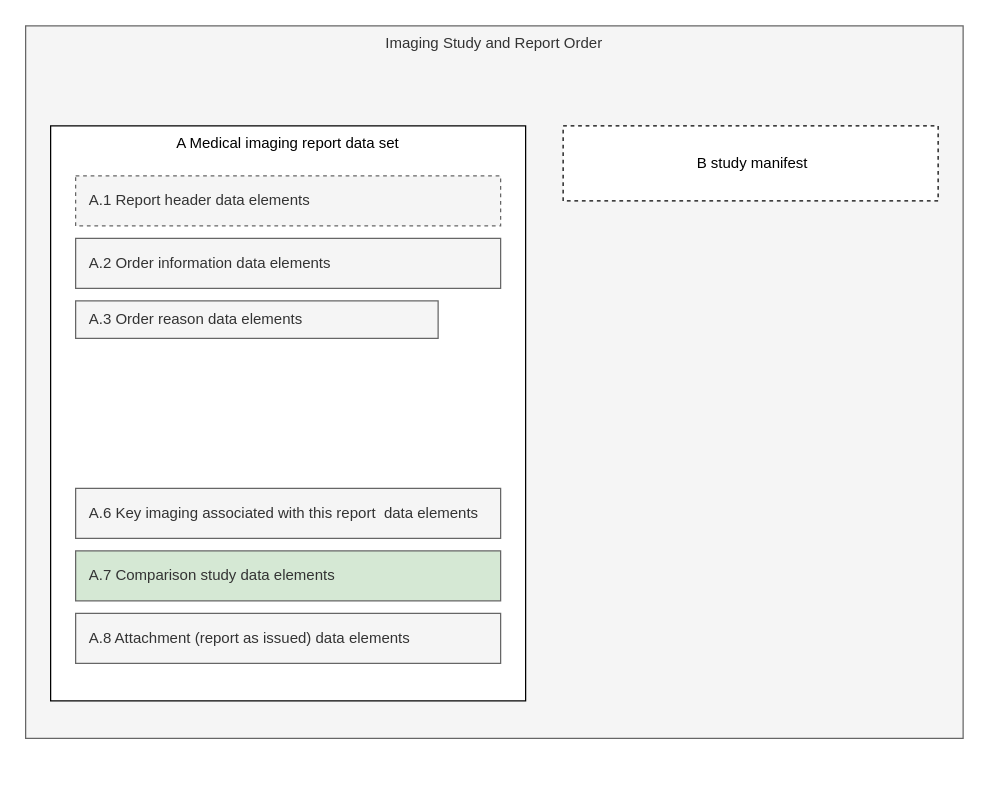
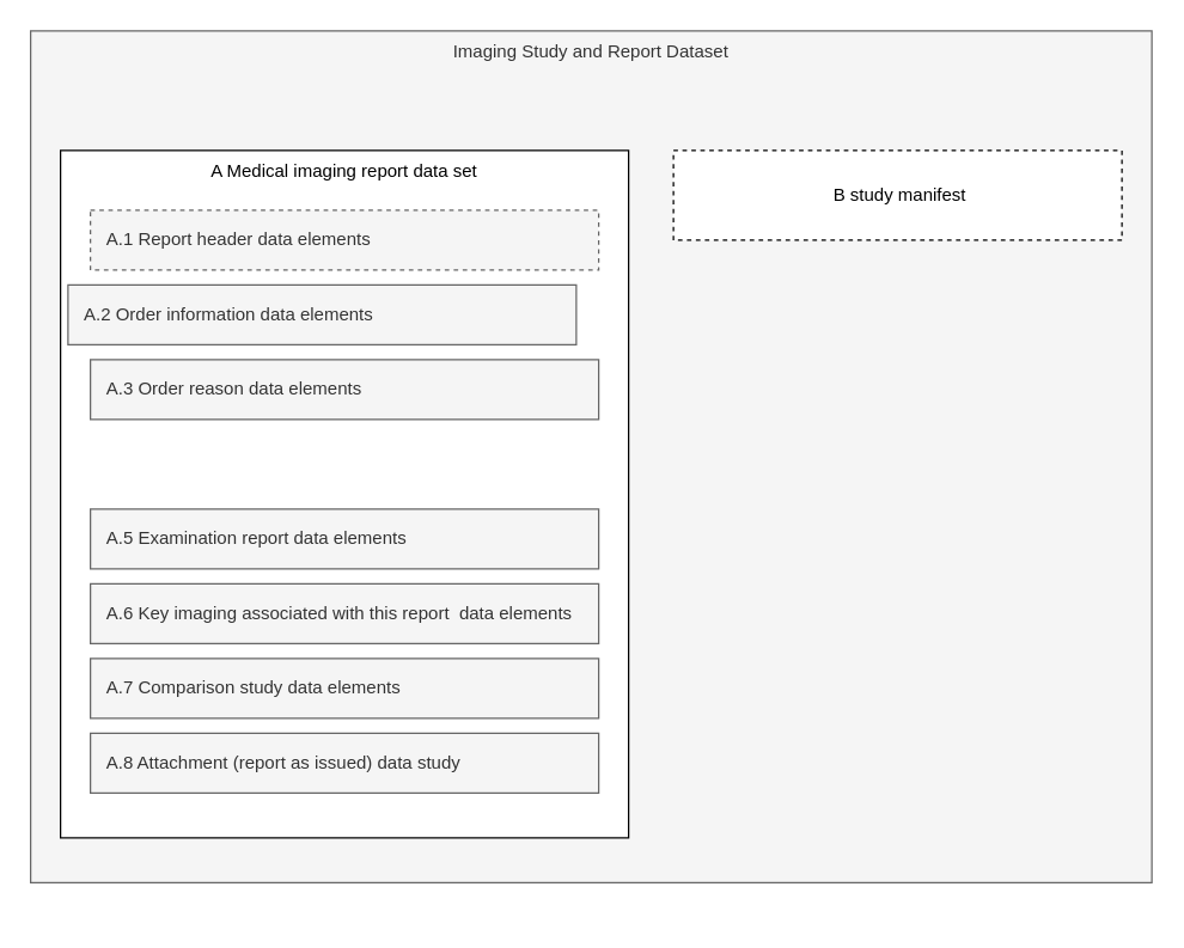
  <mxCell id="0" />
  <mxCell id="1" parent="0" />
  <mxCell id="2" style="edgeStyle=orthogonalEdgeStyle;rounded=0;html=1;dashed=1;labelBackgroundColor=none;startFill=0;endArrow=open;endFill=0;endSize=10;fontFamily=Verdana;fontSize=10;" parent="1" edge="1"><mxGeometry relative="1" as="geometry"><Array as="points"><mxPoint x="310" y="460" /><mxPoint x="310" y="430" /></Array><mxPoint x="370" y="430" as="targetPoint" /></mxGeometry></mxCell>
  <mxCell id="3" style="edgeStyle=orthogonalEdgeStyle;rounded=0;html=1;dashed=1;labelBackgroundColor=none;startFill=0;endArrow=open;endFill=0;endSize=10;fontFamily=Verdana;fontSize=10;" parent="1" edge="1"><mxGeometry relative="1" as="geometry"><mxPoint x="370" y="490" as="targetPoint" /></mxGeometry></mxCell>
  <mxCell id="4" style="edgeStyle=orthogonalEdgeStyle;rounded=0;html=1;dashed=1;labelBackgroundColor=none;startFill=0;endArrow=open;endFill=0;endSize=10;fontFamily=Verdana;fontSize=10;" parent="1" edge="1"><mxGeometry relative="1" as="geometry"><Array as="points"><mxPoint x="290" y="550" /><mxPoint x="290" y="612" /></Array><mxPoint x="340" y="612" as="targetPoint" /></mxGeometry></mxCell>
- <mxCell id="5" value="Imaging Study and Report Order" style="rounded=0;whiteSpace=wrap;html=1;verticalAlign=top;fillColor=#f5f5f5;fontColor=#333333;strokeColor=#666666;" vertex="1" parent="1"><mxGeometry x="20" y="20" width="750" height="570" as="geometry" /></mxCell>
+ <mxCell id="5" value="Imaging Study and Report Dataset" style="rounded=0;whiteSpace=wrap;html=1;verticalAlign=top;fillColor=#f5f5f5;fontColor=#333333;strokeColor=#666666;" vertex="1" parent="1"><mxGeometry x="20" y="20" width="750" height="570" as="geometry" /></mxCell>
  <mxCell id="6" value="&amp;nbsp;B study manifest" style="rounded=0;whiteSpace=wrap;html=1;dashed=1;" vertex="1" parent="1"><mxGeometry x="450" y="100" width="300" height="60" as="geometry" /></mxCell>
  <mxCell id="7" value="A Medical imaging report data set" style="rounded=0;whiteSpace=wrap;html=1;align=center;verticalAlign=top;" vertex="1" parent="1"><mxGeometry x="40" y="100" width="380" height="460" as="geometry" /></mxCell>
  <mxCell id="8" value="A.1 Report header data elements" style="rounded=0;whiteSpace=wrap;html=1;align=left;spacingLeft=9;fillColor=#f5f5f5;fontColor=#333333;strokeColor=#666666;dashed=1;" vertex="1" parent="1"><mxGeometry x="60" y="140" width="340" height="40" as="geometry" /></mxCell>
- <mxCell id="9" value="A.2 Order information data elements" style="rounded=0;whiteSpace=wrap;html=1;align=left;spacingLeft=9;fillColor=#f5f5f5;fontColor=#333333;strokeColor=#666666;" vertex="1" parent="1"><mxGeometry x="60" y="190" width="340" height="40" as="geometry" /></mxCell>
- <mxCell id="10" value="A.3 Order reason data elements" style="rounded=0;whiteSpace=wrap;html=1;align=left;spacingLeft=9;fillColor=#f5f5f5;fontColor=#333333;strokeColor=#666666;" vertex="1" parent="1"><mxGeometry x="60" y="240" width="290" height="30" as="geometry" /></mxCell>
+ <mxCell id="9" value="A.2 Order information data elements" style="rounded=0;whiteSpace=wrap;html=1;align=left;spacingLeft=9;fillColor=#f5f5f5;fontColor=#333333;strokeColor=#666666;" vertex="1" parent="1"><mxGeometry x="45" y="190" width="340" height="40" as="geometry" /></mxCell>
+ <mxCell id="10" value="A.3 Order reason data elements" style="rounded=0;whiteSpace=wrap;html=1;align=left;spacingLeft=9;fillColor=#f5f5f5;fontColor=#333333;strokeColor=#666666;" vertex="1" parent="1"><mxGeometry x="60" y="240" width="340" height="40" as="geometry" /></mxCell>
+ <mxCell id="11" value="A.5 Examination report&amp;nbsp;data elements" style="rounded=0;whiteSpace=wrap;html=1;align=left;spacingLeft=9;fillColor=#f5f5f5;fontColor=#333333;strokeColor=#666666;" vertex="1" parent="1"><mxGeometry x="60" y="340" width="340" height="40" as="geometry" /></mxCell>
  <mxCell id="12" value="A.6 Key imaging associated with this report&amp;nbsp;&amp;nbsp;data elements" style="rounded=0;whiteSpace=wrap;html=1;align=left;spacingLeft=9;fillColor=#f5f5f5;fontColor=#333333;strokeColor=#666666;" vertex="1" parent="1"><mxGeometry x="60" y="390" width="340" height="40" as="geometry" /></mxCell>
- <mxCell id="13" value="A.7 Comparison study&amp;nbsp;data elements" style="rounded=0;whiteSpace=wrap;html=1;align=left;spacingLeft=9;fillColor=#d5e8d4;fontColor=#333333;strokeColor=#666666;" vertex="1" parent="1"><mxGeometry x="60" y="440" width="340" height="40" as="geometry" /></mxCell>
- <mxCell id="14" value="A.8 Attachment (report as issued)&amp;nbsp;data elements" style="rounded=0;whiteSpace=wrap;html=1;align=left;spacingLeft=9;fillColor=#f5f5f5;fontColor=#333333;strokeColor=#666666;" vertex="1" parent="1"><mxGeometry x="60" y="490" width="340" height="40" as="geometry" /></mxCell>
+ <mxCell id="13" value="A.7 Comparison study&amp;nbsp;data elements" style="rounded=0;whiteSpace=wrap;html=1;align=left;spacingLeft=9;fillColor=#f5f5f5;fontColor=#333333;strokeColor=#666666;" vertex="1" parent="1"><mxGeometry x="60" y="440" width="340" height="40" as="geometry" /></mxCell>
+ <mxCell id="14" value="A.8 Attachment (report as issued)&amp;nbsp;data study" style="rounded=0;whiteSpace=wrap;html=1;align=left;spacingLeft=9;fillColor=#f5f5f5;fontColor=#333333;strokeColor=#666666;" vertex="1" parent="1"><mxGeometry x="60" y="490" width="340" height="40" as="geometry" /></mxCell>
